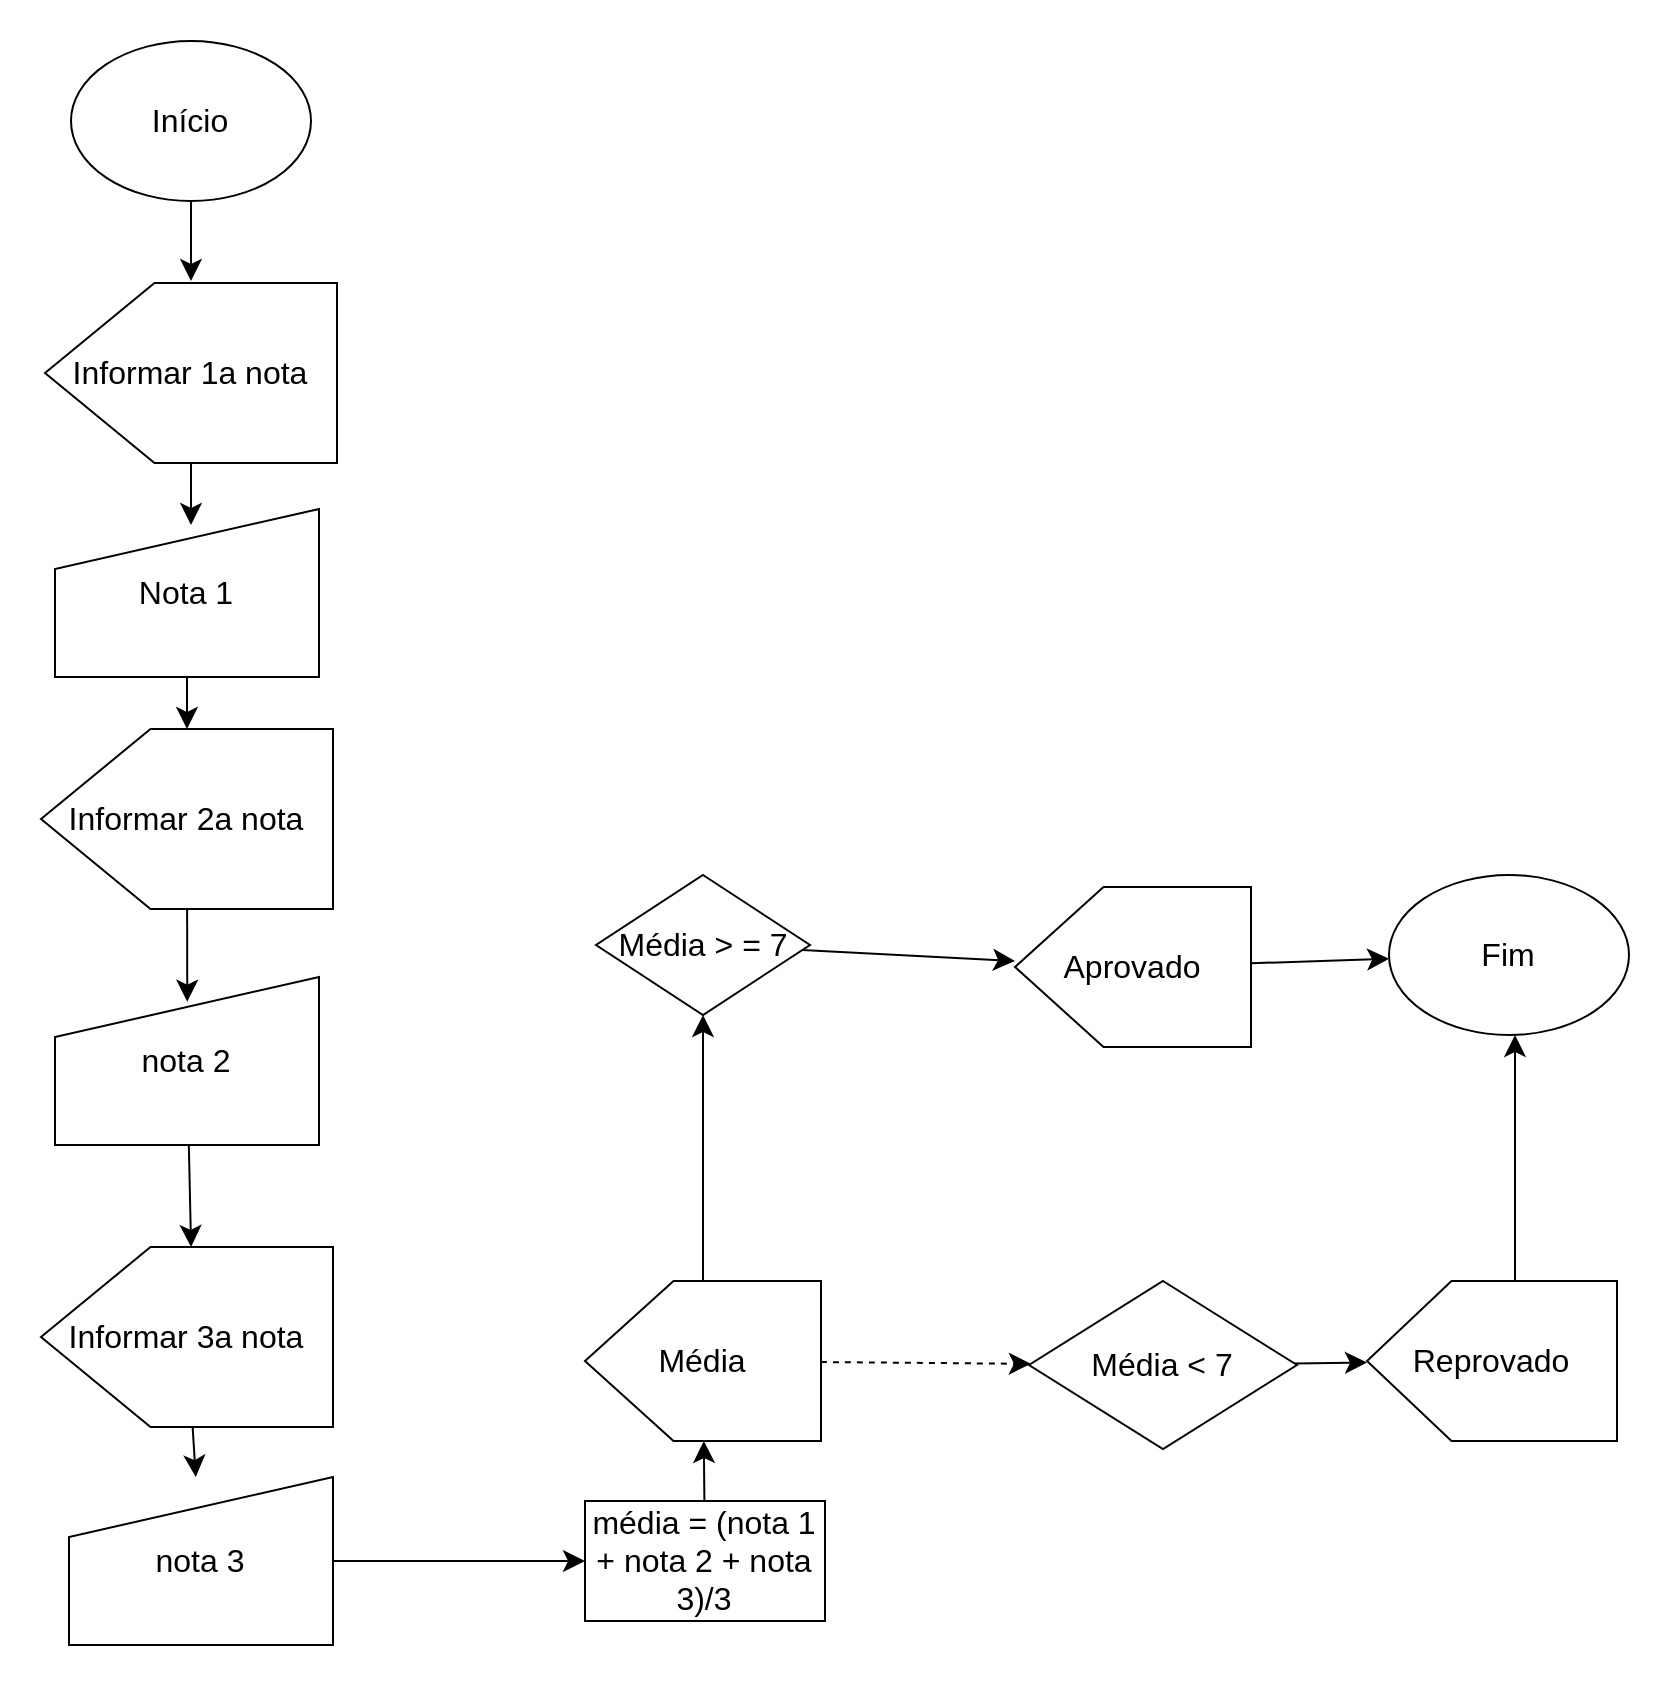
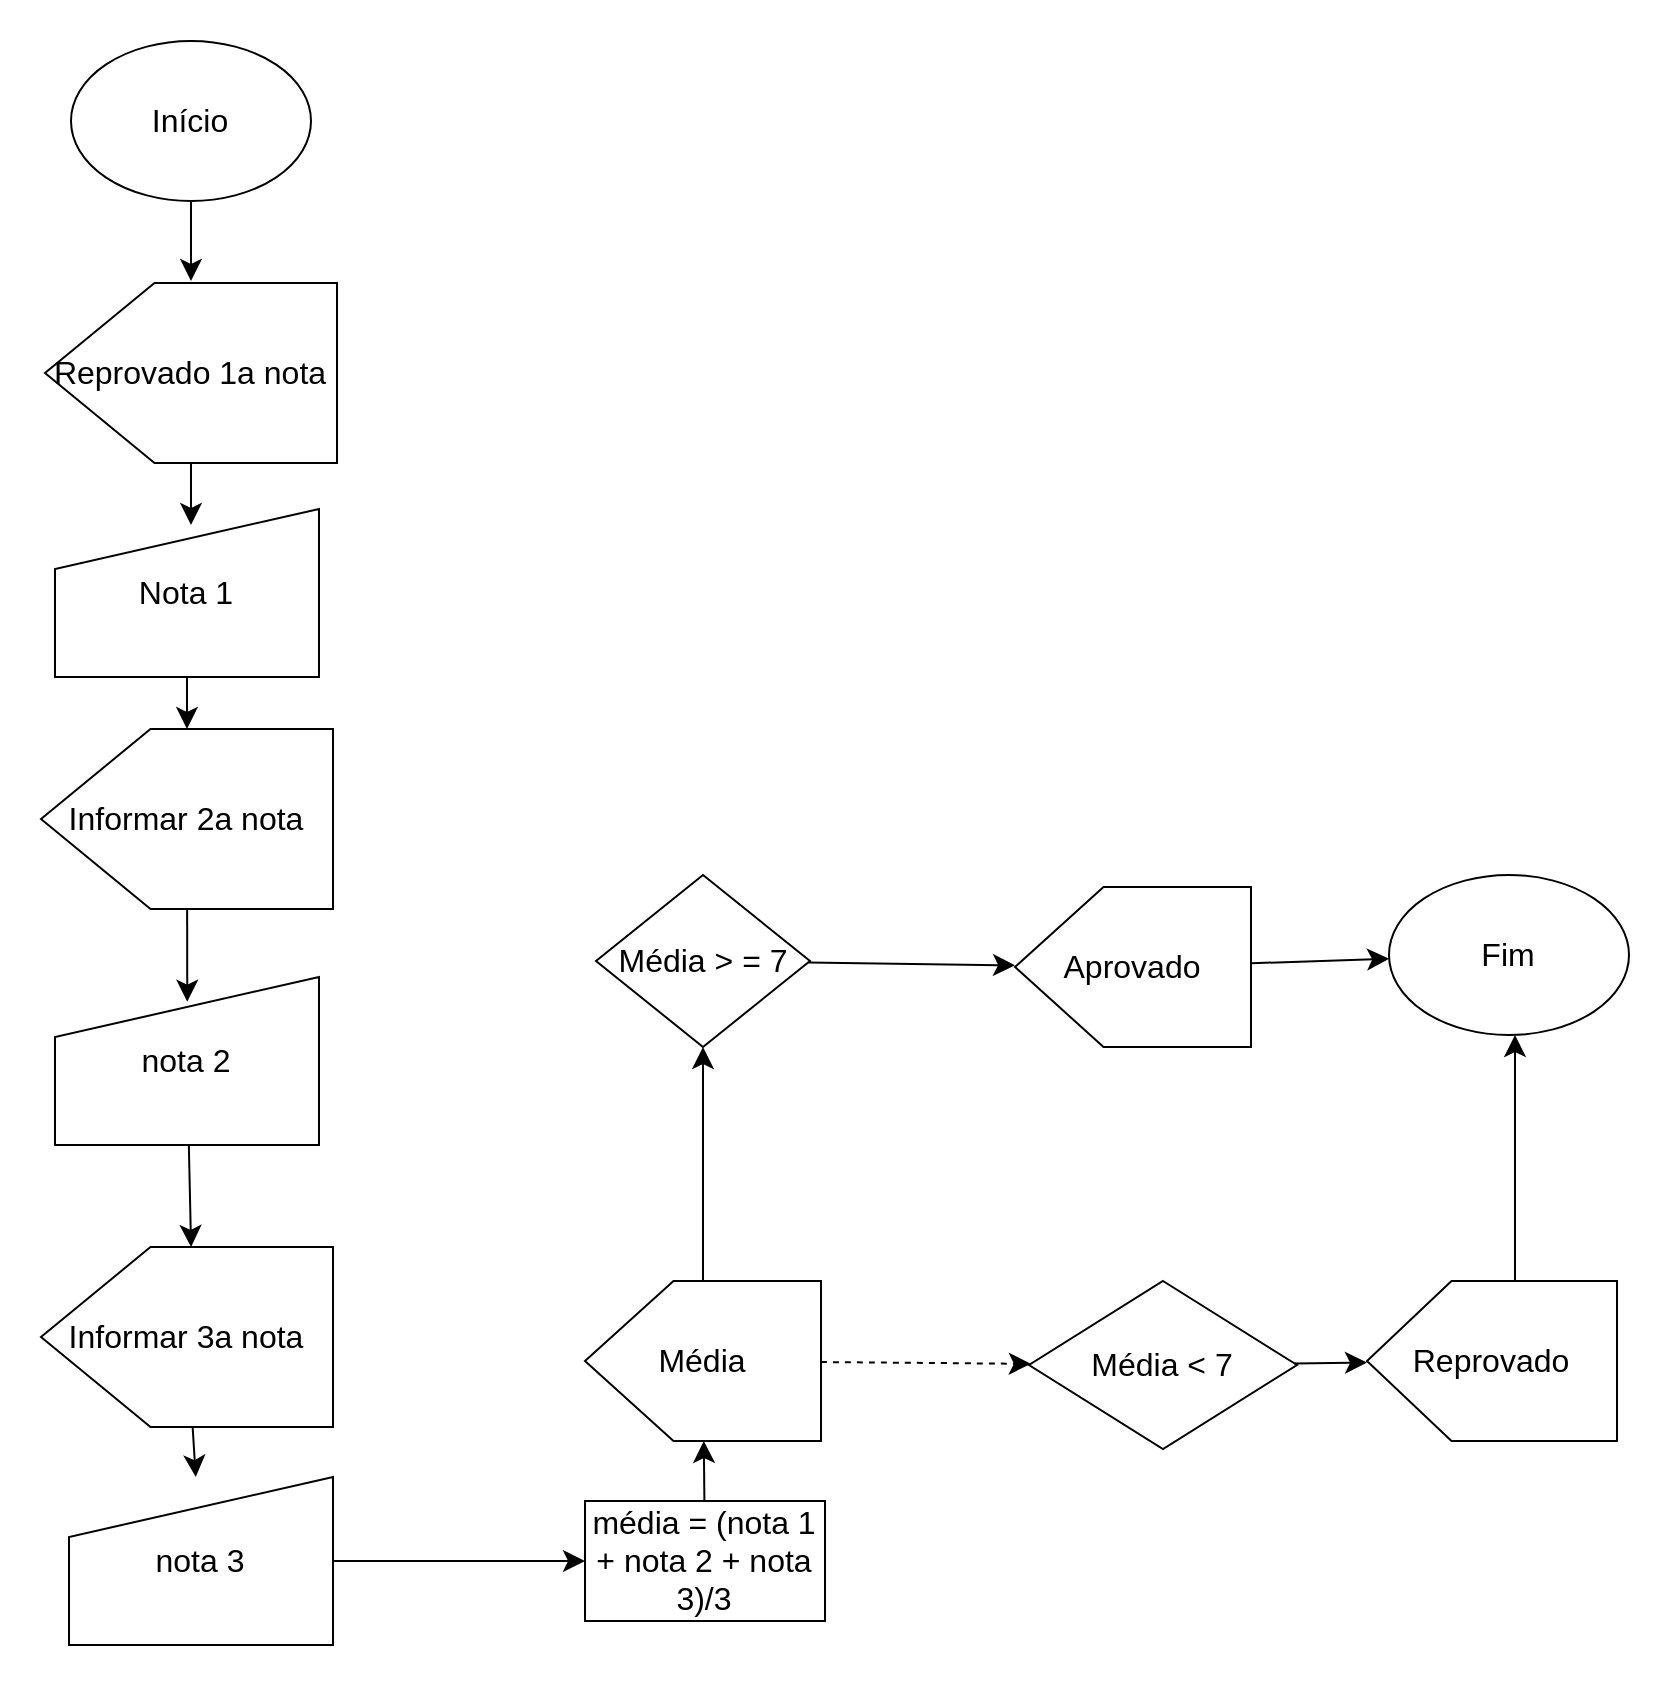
  <mxCell id="0" />
  <mxCell id="1" parent="0" />
  <mxCell id="2" value="" style="edgeStyle=none;curved=1;rounded=0;orthogonalLoop=1;jettySize=auto;html=1;fontSize=12;startSize=8;endSize=8;" parent="1" source="3" edge="1"><mxGeometry relative="1" as="geometry"><mxPoint x="95" y="140" as="targetPoint" /></mxGeometry></mxCell>
  <mxCell id="3" value="&lt;font style=&quot;vertical-align: inherit;&quot;&gt;&lt;font style=&quot;vertical-align: inherit;&quot;&gt;Início&lt;/font&gt;&lt;/font&gt;" style="ellipse;whiteSpace=wrap;html=1;fontSize=16;" parent="1" vertex="1"><mxGeometry x="35" y="20" width="120" height="80" as="geometry" /></mxCell>
  <mxCell id="4" value="" style="edgeStyle=none;curved=1;rounded=0;orthogonalLoop=1;jettySize=auto;html=1;fontSize=12;startSize=8;endSize=8;" parent="1" source="5" edge="1"><mxGeometry relative="1" as="geometry"><mxPoint x="95" y="262" as="targetPoint" /></mxGeometry></mxCell>
- <mxCell id="5" value="&lt;font style=&quot;vertical-align: inherit;&quot;&gt;&lt;font style=&quot;vertical-align: inherit;&quot;&gt;&lt;font style=&quot;vertical-align: inherit;&quot;&gt;&lt;font style=&quot;vertical-align: inherit;&quot;&gt;Informar 1a nota&lt;/font&gt;&lt;/font&gt;&lt;/font&gt;&lt;/font&gt;" style="shape=offPageConnector;whiteSpace=wrap;html=1;fontSize=16;direction=south;" parent="1" vertex="1"><mxGeometry x="22" y="141" width="146" height="90" as="geometry" /></mxCell>
+ <mxCell id="5" value="&lt;font style=&quot;vertical-align: inherit;&quot;&gt;&lt;font style=&quot;vertical-align: inherit;&quot;&gt;&lt;font style=&quot;vertical-align: inherit;&quot;&gt;&lt;font style=&quot;vertical-align: inherit;&quot;&gt;Reprovado 1a nota&lt;/font&gt;&lt;/font&gt;&lt;/font&gt;&lt;/font&gt;" style="shape=offPageConnector;whiteSpace=wrap;html=1;fontSize=16;direction=south;" parent="1" vertex="1"><mxGeometry x="22" y="141" width="146" height="90" as="geometry" /></mxCell>
  <mxCell id="6" value="" style="edgeStyle=none;curved=1;rounded=0;orthogonalLoop=1;jettySize=auto;html=1;fontSize=12;startSize=8;endSize=8;" parent="1" source="7" target="9" edge="1"><mxGeometry relative="1" as="geometry" /></mxCell>
  <mxCell id="7" value="&lt;font style=&quot;vertical-align: inherit;&quot;&gt;&lt;font style=&quot;vertical-align: inherit;&quot;&gt;Nota 1&lt;/font&gt;&lt;/font&gt;" style="shape=manualInput;whiteSpace=wrap;html=1;fontSize=16;direction=east;" parent="1" vertex="1"><mxGeometry x="27" y="254" width="132" height="84" as="geometry" /></mxCell>
  <mxCell id="8" value="" style="edgeStyle=none;curved=1;rounded=0;orthogonalLoop=1;jettySize=auto;html=1;fontSize=12;startSize=8;endSize=8;entryX=0.501;entryY=0.147;entryDx=0;entryDy=0;entryPerimeter=0;" parent="1" source="9" target="11" edge="1"><mxGeometry relative="1" as="geometry" /></mxCell>
  <mxCell id="9" value="&lt;font style=&quot;vertical-align: inherit;&quot;&gt;&lt;font style=&quot;vertical-align: inherit;&quot;&gt;&lt;font style=&quot;vertical-align: inherit;&quot;&gt;&lt;font style=&quot;vertical-align: inherit;&quot;&gt;&lt;font style=&quot;vertical-align: inherit;&quot;&gt;&lt;font style=&quot;vertical-align: inherit;&quot;&gt;Informar 2a nota&lt;/font&gt;&lt;/font&gt;&lt;/font&gt;&lt;/font&gt;&lt;/font&gt;&lt;/font&gt;" style="shape=offPageConnector;whiteSpace=wrap;html=1;fontSize=16;direction=south;" parent="1" vertex="1"><mxGeometry x="20" y="364" width="146" height="90" as="geometry" /></mxCell>
  <mxCell id="10" value="" style="edgeStyle=none;curved=1;rounded=0;orthogonalLoop=1;jettySize=auto;html=1;fontSize=12;startSize=8;endSize=8;entryX=0;entryY=0.486;entryDx=0;entryDy=0;entryPerimeter=0;" parent="1" source="11" target="13" edge="1"><mxGeometry relative="1" as="geometry"><mxPoint x="91" y="619" as="targetPoint" /></mxGeometry></mxCell>
  <mxCell id="11" value="&lt;font style=&quot;vertical-align: inherit;&quot;&gt;&lt;font style=&quot;vertical-align: inherit;&quot;&gt;&lt;font style=&quot;vertical-align: inherit;&quot;&gt;&lt;font style=&quot;vertical-align: inherit;&quot;&gt;&lt;font style=&quot;vertical-align: inherit;&quot;&gt;&lt;font style=&quot;vertical-align: inherit;&quot;&gt;&lt;font style=&quot;vertical-align: inherit;&quot;&gt;&lt;font style=&quot;vertical-align: inherit;&quot;&gt;nota 2&lt;/font&gt;&lt;/font&gt;&lt;/font&gt;&lt;/font&gt;&lt;/font&gt;&lt;/font&gt;&lt;/font&gt;&lt;/font&gt;" style="shape=manualInput;whiteSpace=wrap;html=1;fontSize=16;direction=east;" parent="1" vertex="1"><mxGeometry x="27" y="488" width="132" height="84" as="geometry" /></mxCell>
  <mxCell id="12" value="" style="edgeStyle=none;curved=1;rounded=0;orthogonalLoop=1;jettySize=auto;html=1;fontSize=12;startSize=8;endSize=8;" parent="1" source="13" target="15" edge="1"><mxGeometry relative="1" as="geometry" /></mxCell>
  <mxCell id="13" value="&lt;font style=&quot;vertical-align: inherit;&quot;&gt;&lt;font style=&quot;vertical-align: inherit;&quot;&gt;&lt;font style=&quot;vertical-align: inherit;&quot;&gt;&lt;font style=&quot;vertical-align: inherit;&quot;&gt;&lt;font style=&quot;vertical-align: inherit;&quot;&gt;&lt;font style=&quot;vertical-align: inherit;&quot;&gt;&lt;font style=&quot;vertical-align: inherit;&quot;&gt;&lt;font style=&quot;vertical-align: inherit;&quot;&gt;&lt;font style=&quot;vertical-align: inherit;&quot;&gt;&lt;font style=&quot;vertical-align: inherit;&quot;&gt;Informar 3a nota&lt;/font&gt;&lt;/font&gt;&lt;/font&gt;&lt;/font&gt;&lt;/font&gt;&lt;/font&gt;&lt;/font&gt;&lt;/font&gt;&lt;/font&gt;&lt;/font&gt;" style="shape=offPageConnector;whiteSpace=wrap;html=1;fontSize=16;direction=south;" parent="1" vertex="1"><mxGeometry x="20" y="623" width="146" height="90" as="geometry" /></mxCell>
  <mxCell id="14" value="" style="edgeStyle=none;curved=1;rounded=0;orthogonalLoop=1;jettySize=auto;html=1;fontSize=12;startSize=8;endSize=8;" parent="1" source="15" target="17" edge="1"><mxGeometry relative="1" as="geometry" /></mxCell>
  <mxCell id="15" value="&lt;font style=&quot;vertical-align: inherit;&quot;&gt;&lt;font style=&quot;vertical-align: inherit;&quot;&gt;&lt;font style=&quot;vertical-align: inherit;&quot;&gt;&lt;font style=&quot;vertical-align: inherit;&quot;&gt;&lt;font style=&quot;vertical-align: inherit;&quot;&gt;&lt;font style=&quot;vertical-align: inherit;&quot;&gt;nota 3&lt;/font&gt;&lt;/font&gt;&lt;/font&gt;&lt;/font&gt;&lt;/font&gt;&lt;/font&gt;" style="shape=manualInput;whiteSpace=wrap;html=1;fontSize=16;direction=east;" parent="1" vertex="1"><mxGeometry x="34" y="738" width="132" height="84" as="geometry" /></mxCell>
  <mxCell id="16" value="" style="edgeStyle=none;curved=1;rounded=0;orthogonalLoop=1;jettySize=auto;html=1;fontSize=12;startSize=8;endSize=8;" parent="1" source="17" target="20" edge="1"><mxGeometry relative="1" as="geometry" /></mxCell>
  <mxCell id="17" value="&lt;font style=&quot;vertical-align: inherit;&quot;&gt;&lt;font style=&quot;vertical-align: inherit;&quot;&gt;média = (nota 1 + nota 2 + nota 3)/3&lt;/font&gt;&lt;/font&gt;" style="whiteSpace=wrap;html=1;fontSize=16;" parent="1" vertex="1"><mxGeometry x="292" y="750" width="120" height="60" as="geometry" /></mxCell>
  <mxCell id="18" value="" style="edgeStyle=none;curved=1;rounded=0;orthogonalLoop=1;jettySize=auto;html=1;fontSize=12;startSize=8;endSize=8;" parent="1" source="20" target="22" edge="1"><mxGeometry relative="1" as="geometry" /></mxCell>
  <mxCell id="19" value="" style="edgeStyle=none;curved=1;rounded=0;orthogonalLoop=1;jettySize=auto;html=1;fontSize=12;startSize=8;endSize=8;dashed=1;" edge="1" parent="1" source="20" target="26"><mxGeometry relative="1" as="geometry" /></mxCell>
  <mxCell id="20" value="&lt;font style=&quot;vertical-align: inherit;&quot;&gt;&lt;font style=&quot;vertical-align: inherit;&quot;&gt;Média&lt;/font&gt;&lt;/font&gt;" style="shape=offPageConnector;whiteSpace=wrap;html=1;fontSize=16;direction=south;" parent="1" vertex="1"><mxGeometry x="292" y="640" width="118" height="80" as="geometry" /></mxCell>
  <mxCell id="21" value="" style="edgeStyle=none;curved=1;rounded=0;orthogonalLoop=1;jettySize=auto;html=1;fontSize=12;startSize=8;endSize=8;" parent="1" source="22" target="24" edge="1"><mxGeometry relative="1" as="geometry" /></mxCell>
- <mxCell id="22" value="&lt;font style=&quot;vertical-align: inherit;&quot;&gt;&lt;font style=&quot;vertical-align: inherit;&quot;&gt;Média &amp;gt; = 7&lt;/font&gt;&lt;/font&gt;" style="rhombus;whiteSpace=wrap;html=1;fontSize=16;" parent="1" vertex="1"><mxGeometry x="297.5" y="437" width="107" height="70" as="geometry" /></mxCell>
+ <mxCell id="22" value="&lt;font style=&quot;vertical-align: inherit;&quot;&gt;&lt;font style=&quot;vertical-align: inherit;&quot;&gt;Média &amp;gt; = 7&lt;/font&gt;&lt;/font&gt;" style="rhombus;whiteSpace=wrap;html=1;fontSize=16;" parent="1" vertex="1"><mxGeometry x="297.5" y="437" width="107" height="86" as="geometry" /></mxCell>
  <mxCell id="23" value="" style="edgeStyle=none;curved=1;rounded=0;orthogonalLoop=1;jettySize=auto;html=1;fontSize=12;startSize=8;endSize=8;" parent="1" source="24" target="28" edge="1"><mxGeometry relative="1" as="geometry" /></mxCell>
  <mxCell id="24" value="&lt;font style=&quot;vertical-align: inherit;&quot;&gt;&lt;font style=&quot;vertical-align: inherit;&quot;&gt;&lt;font style=&quot;vertical-align: inherit;&quot;&gt;&lt;font style=&quot;vertical-align: inherit;&quot;&gt;Aprovado&lt;/font&gt;&lt;/font&gt;&lt;/font&gt;&lt;/font&gt;" style="shape=offPageConnector;whiteSpace=wrap;html=1;fontSize=16;direction=south;" parent="1" vertex="1"><mxGeometry x="507" y="443" width="118" height="80" as="geometry" /></mxCell>
  <mxCell id="25" value="" style="edgeStyle=none;curved=1;rounded=0;orthogonalLoop=1;jettySize=auto;html=1;fontSize=12;startSize=8;endSize=8;" edge="1" parent="1" source="26" target="27"><mxGeometry relative="1" as="geometry" /></mxCell>
  <mxCell id="26" value="Média &amp;lt; 7" style="rhombus;whiteSpace=wrap;html=1;fontSize=16;" vertex="1" parent="1"><mxGeometry x="514" y="640" width="134" height="84" as="geometry" /></mxCell>
  <mxCell id="27" value="Reprovado" style="shape=offPageConnector;whiteSpace=wrap;html=1;fontSize=16;direction=south;size=0.338;" vertex="1" parent="1"><mxGeometry x="683" y="640" width="125" height="80" as="geometry" /></mxCell>
  <mxCell id="28" value="&lt;font style=&quot;vertical-align: inherit;&quot;&gt;&lt;font style=&quot;vertical-align: inherit;&quot;&gt;Fim&lt;/font&gt;&lt;/font&gt;" style="ellipse;whiteSpace=wrap;html=1;fontSize=16;" parent="1" vertex="1"><mxGeometry x="694" y="437" width="120" height="80" as="geometry" /></mxCell>
  <mxCell id="29" value="" style="edgeStyle=none;curved=1;rounded=0;orthogonalLoop=1;jettySize=auto;html=1;fontSize=12;startSize=8;endSize=8;exitX=0;exitY=0.408;exitDx=0;exitDy=0;exitPerimeter=0;" edge="1" parent="1" source="27"><mxGeometry relative="1" as="geometry"><mxPoint x="757" y="634" as="sourcePoint" /><mxPoint x="757" y="517" as="targetPoint" /></mxGeometry></mxCell>
